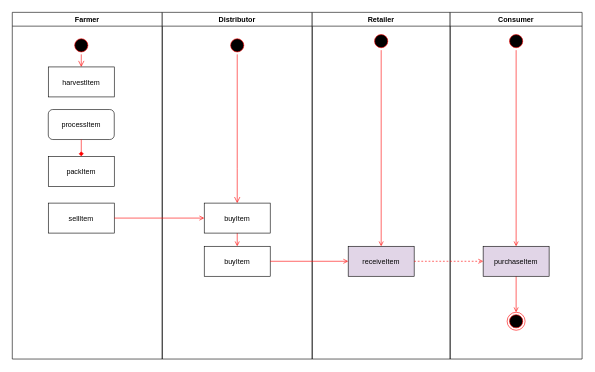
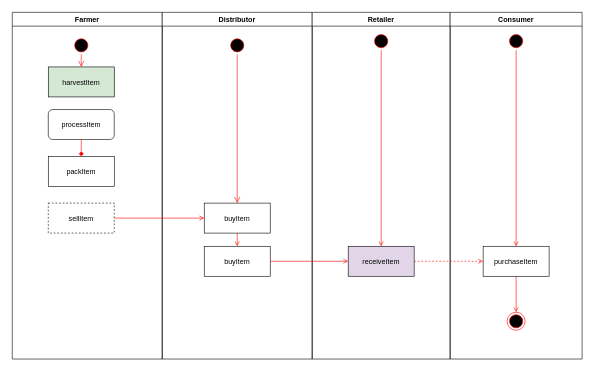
  <mxCell id="0" />
  <mxCell id="1" parent="0" />
  <mxCell id="2" value="Farmer" style="swimlane;whiteSpace=wrap" parent="1" vertex="1"><mxGeometry x="20" y="20" width="250" height="578" as="geometry" /></mxCell>
  <mxCell id="3" value="" style="ellipse;shape=startState;fillColor=#000000;strokeColor=#ff0000;" parent="2" vertex="1"><mxGeometry x="100" y="40" width="30" height="30" as="geometry" /></mxCell>
  <mxCell id="4" value="" style="edgeStyle=elbowEdgeStyle;elbow=horizontal;verticalAlign=bottom;endArrow=open;endSize=8;strokeColor=#FF0000;endFill=1;rounded=0;exitX=0.5;exitY=1;exitDx=0;exitDy=0;" parent="2" source="3" target="5" edge="1"><mxGeometry x="100" y="40" as="geometry"><mxPoint x="115" y="110" as="targetPoint" /></mxGeometry></mxCell>
- <mxCell id="5" value="harvestItem" style="" parent="2" vertex="1"><mxGeometry x="60" y="91" width="110" height="50" as="geometry" /></mxCell>
+ <mxCell id="5" value="harvestItem" style="fillColor=#d5e8d4;" parent="2" vertex="1"><mxGeometry x="60" y="91" width="110" height="50" as="geometry" /></mxCell>
  <mxCell id="6" value="processItem" style="rounded=1;" parent="2" vertex="1"><mxGeometry x="60" y="162" width="110" height="50" as="geometry" /></mxCell>
  <mxCell id="7" value="packItem" style="" parent="2" vertex="1"><mxGeometry x="60" y="240" width="110" height="50" as="geometry" /></mxCell>
  <mxCell id="8" value="" style="endArrow=diamond;strokeColor=#FF0000;endFill=1;rounded=0;" parent="2" source="6" target="7" edge="1"><mxGeometry relative="1" as="geometry" /></mxCell>
- <mxCell id="9" value="sellItem" style="" vertex="1" parent="2"><mxGeometry x="60" y="318" width="110" height="50" as="geometry" /></mxCell>
+ <mxCell id="9" value="sellItem" style="dashed=1;" vertex="1" parent="2"><mxGeometry x="60" y="318" width="110" height="50" as="geometry" /></mxCell>
  <mxCell id="10" value="Distributor" style="swimlane;whiteSpace=wrap" parent="1" vertex="1"><mxGeometry x="270" y="20" width="250" height="578" as="geometry" /></mxCell>
  <mxCell id="11" value="" style="ellipse;shape=startState;fillColor=#000000;strokeColor=#ff0000;" parent="10" vertex="1"><mxGeometry x="110" y="40" width="30" height="30" as="geometry" /></mxCell>
  <mxCell id="12" value="" style="elbow=horizontal;verticalAlign=bottom;endArrow=open;endSize=8;strokeColor=#FF0000;endFill=1;rounded=0;edgeStyle=orthogonalEdgeStyle;" parent="10" source="11" target="14" edge="1"><mxGeometry x="40" y="20" as="geometry"><mxPoint x="75" y="110" as="targetPoint" /><Array as="points"><mxPoint x="125" y="260" /><mxPoint x="125" y="260" /></Array></mxGeometry></mxCell>
  <mxCell id="13" style="edgeStyle=orthogonalEdgeStyle;rounded=0;orthogonalLoop=1;jettySize=auto;html=1;exitX=0.5;exitY=1;exitDx=0;exitDy=0;entryX=0.5;entryY=0;entryDx=0;entryDy=0;endArrow=open;endFill=0;strokeColor=#FF0000;" edge="1" parent="10" source="14" target="15"><mxGeometry relative="1" as="geometry" /></mxCell>
  <mxCell id="14" value="buyItem" style="" parent="10" vertex="1"><mxGeometry x="70" y="318" width="110" height="50" as="geometry" /></mxCell>
  <mxCell id="15" value="buyItem" style="" vertex="1" parent="10"><mxGeometry x="70" y="390" width="110" height="50" as="geometry" /></mxCell>
  <mxCell id="16" value="Retailer" style="swimlane;whiteSpace=wrap" parent="1" vertex="1"><mxGeometry x="520" y="20" width="230" height="578" as="geometry" /></mxCell>
  <mxCell id="17" value="receiveItem" style="fillColor=#e1d5e7;" vertex="1" parent="16"><mxGeometry x="60" y="390" width="110" height="50" as="geometry" /></mxCell>
  <mxCell id="18" style="edgeStyle=orthogonalEdgeStyle;rounded=0;orthogonalLoop=1;jettySize=auto;html=1;entryX=0.5;entryY=0;entryDx=0;entryDy=0;endArrow=open;endFill=0;strokeColor=#FF0000;" edge="1" parent="16" source="19" target="17"><mxGeometry relative="1" as="geometry" /></mxCell>
  <mxCell id="19" value="" style="ellipse;shape=startState;fillColor=#000000;strokeColor=#ff0000;" vertex="1" parent="16"><mxGeometry x="100" y="33" width="30" height="30" as="geometry" /></mxCell>
  <mxCell id="20" value="" style="endArrow=open;strokeColor=#FF0000;endFill=1;rounded=0;exitX=1;exitY=0.5;exitDx=0;exitDy=0;" parent="1" source="9" target="14" edge="1"><mxGeometry relative="1" as="geometry" /></mxCell>
  <mxCell id="21" value="Consumer" style="swimlane;whiteSpace=wrap;startSize=23;" vertex="1" parent="1"><mxGeometry x="750" y="20" width="220" height="578" as="geometry" /></mxCell>
  <mxCell id="22" style="edgeStyle=orthogonalEdgeStyle;rounded=0;orthogonalLoop=1;jettySize=auto;html=1;exitX=0.5;exitY=1;exitDx=0;exitDy=0;entryX=0.5;entryY=0;entryDx=0;entryDy=0;endArrow=open;endFill=0;strokeColor=#FF0000;" edge="1" parent="21" source="23" target="25"><mxGeometry relative="1" as="geometry" /></mxCell>
  <mxCell id="23" value="" style="ellipse;shape=startState;fillColor=#000000;strokeColor=#ff0000;" vertex="1" parent="21"><mxGeometry x="95" y="33" width="30" height="30" as="geometry" /></mxCell>
  <mxCell id="24" style="edgeStyle=orthogonalEdgeStyle;rounded=0;orthogonalLoop=1;jettySize=auto;html=1;entryX=0.5;entryY=0;entryDx=0;entryDy=0;endArrow=open;endFill=0;strokeColor=#FF0000;" edge="1" parent="21" source="25" target="26"><mxGeometry relative="1" as="geometry" /></mxCell>
- <mxCell id="25" value="purchaseItem" style="fillColor=#e1d5e7;" vertex="1" parent="21"><mxGeometry x="55" y="390" width="110" height="50" as="geometry" /></mxCell>
+ <mxCell id="25" value="purchaseItem" style="" vertex="1" parent="21"><mxGeometry x="55" y="390" width="110" height="50" as="geometry" /></mxCell>
  <mxCell id="26" value="" style="ellipse;shape=endState;fillColor=#000000;strokeColor=#ff0000" parent="21" vertex="1"><mxGeometry x="95" y="500" width="30" height="30" as="geometry" /></mxCell>
  <mxCell id="27" style="edgeStyle=orthogonalEdgeStyle;rounded=0;orthogonalLoop=1;jettySize=auto;html=1;exitX=1;exitY=0.5;exitDx=0;exitDy=0;endArrow=open;endFill=0;strokeColor=#FF0000;entryX=0;entryY=0.5;entryDx=0;entryDy=0;" edge="1" parent="1" source="15" target="17"><mxGeometry relative="1" as="geometry"><mxPoint x="570" y="435" as="targetPoint" /></mxGeometry></mxCell>
  <mxCell id="28" style="edgeStyle=orthogonalEdgeStyle;rounded=0;orthogonalLoop=1;jettySize=auto;html=1;exitX=1;exitY=0.5;exitDx=0;exitDy=0;entryX=0;entryY=0.5;entryDx=0;entryDy=0;endArrow=open;endFill=0;strokeColor=#FF0000;dashed=1;" edge="1" parent="1" source="17" target="25"><mxGeometry relative="1" as="geometry" /></mxCell>
